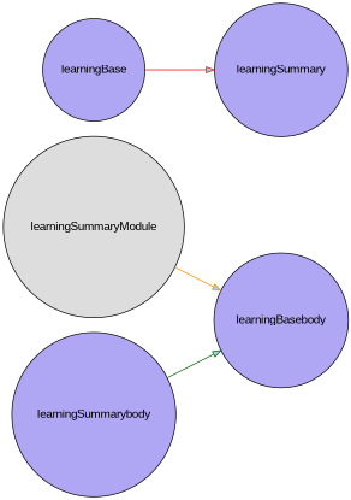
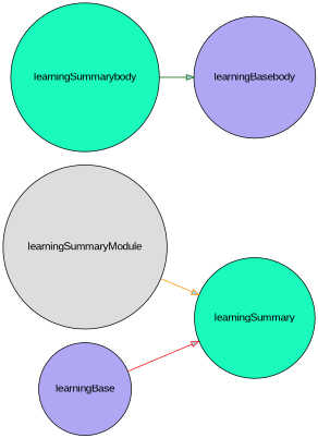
  strict digraph {
    rankdir=LR
    node [fillcolor="#AFA7F4" fontname=Arial shape=circle style=filled]
    edge [fillcolor="#a6cee3"]
    n1 [fillcolor="#DDDDDD" label=learningSummaryModule]
    n2 [label=learningBasebody]
    n3 [label=learningBase]
-   n4 [label=learningSummary]
-   n5 [label=learningSummarybody]
-   n1 -> n2 [color=darkorange]
+   n4 [fillcolor="#1AFABC" label=learningSummary]
+   n5 [fillcolor="#1AFABC" label=learningSummarybody]
+   n1 -> n4 [color=darkorange]
    n3 -> n4 [color=red]
    n5 -> n2 [color=darkgreen]
  }
